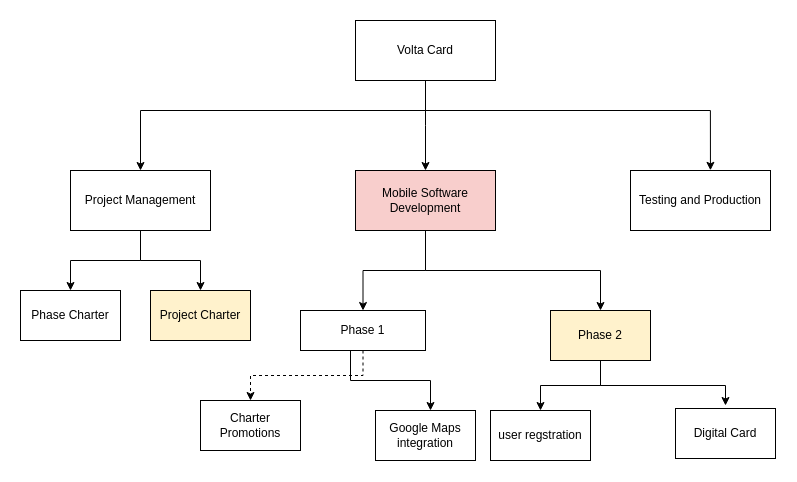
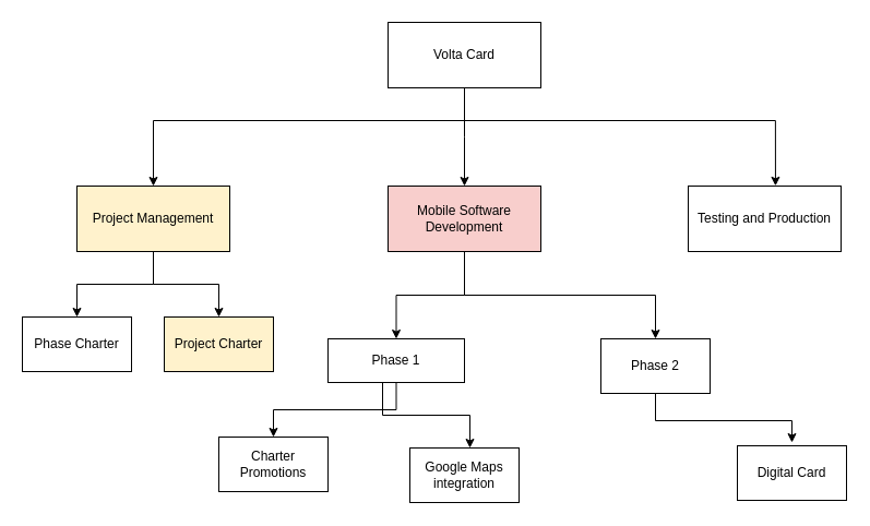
  <mxCell id="0" />
  <mxCell id="1" parent="0" />
  <mxCell id="2" style="edgeStyle=orthogonalEdgeStyle;rounded=0;orthogonalLoop=1;jettySize=auto;html=1;" edge="1" parent="1" source="5"><mxGeometry relative="1" as="geometry"><mxPoint x="425" y="170" as="targetPoint" /></mxGeometry></mxCell>
  <mxCell id="3" style="edgeStyle=orthogonalEdgeStyle;rounded=0;orthogonalLoop=1;jettySize=auto;html=1;" edge="1" parent="1" source="5" target="11"><mxGeometry relative="1" as="geometry"><Array as="points"><mxPoint x="425" y="110" /><mxPoint x="140" y="110" /></Array></mxGeometry></mxCell>
  <mxCell id="4" style="edgeStyle=orthogonalEdgeStyle;rounded=0;orthogonalLoop=1;jettySize=auto;html=1;entryX=0.571;entryY=-0.003;entryDx=0;entryDy=0;entryPerimeter=0;" edge="1" parent="1" source="5" target="12"><mxGeometry relative="1" as="geometry"><Array as="points"><mxPoint x="425" y="110" /><mxPoint x="710" y="110" /></Array></mxGeometry></mxCell>
  <mxCell id="5" value="Volta Card" style="rounded=0;whiteSpace=wrap;html=1;" vertex="1" parent="1"><mxGeometry x="355" y="20" width="140" height="60" as="geometry" /></mxCell>
  <mxCell id="6" style="edgeStyle=orthogonalEdgeStyle;rounded=0;orthogonalLoop=1;jettySize=auto;html=1;" edge="1" parent="1" source="8" target="19"><mxGeometry relative="1" as="geometry" /></mxCell>
  <mxCell id="7" style="edgeStyle=orthogonalEdgeStyle;rounded=0;orthogonalLoop=1;jettySize=auto;html=1;" edge="1" parent="1" source="8" target="24"><mxGeometry relative="1" as="geometry"><Array as="points"><mxPoint x="425" y="270" /><mxPoint x="600" y="270" /></Array></mxGeometry></mxCell>
  <mxCell id="8" value="Mobile Software Development" style="rounded=0;whiteSpace=wrap;html=1;fillColor=#f8cecc;" vertex="1" parent="1"><mxGeometry x="355" y="170" width="140" height="60" as="geometry" /></mxCell>
  <mxCell id="9" style="edgeStyle=orthogonalEdgeStyle;rounded=0;orthogonalLoop=1;jettySize=auto;html=1;entryX=0.5;entryY=0;entryDx=0;entryDy=0;" edge="1" parent="1" source="11" target="13"><mxGeometry relative="1" as="geometry" /></mxCell>
  <mxCell id="10" style="edgeStyle=orthogonalEdgeStyle;rounded=0;orthogonalLoop=1;jettySize=auto;html=1;" edge="1" parent="1" source="11" target="14"><mxGeometry relative="1" as="geometry" /></mxCell>
- <mxCell id="11" value="Project Management" style="rounded=0;whiteSpace=wrap;html=1;" vertex="1" parent="1"><mxGeometry x="70" y="170" width="140" height="60" as="geometry" /></mxCell>
+ <mxCell id="11" value="Project Management" style="rounded=0;whiteSpace=wrap;html=1;fillColor=#fff2cc;" vertex="1" parent="1"><mxGeometry x="70" y="170" width="140" height="60" as="geometry" /></mxCell>
  <mxCell id="12" value="Testing and Production" style="rounded=0;whiteSpace=wrap;html=1;" vertex="1" parent="1"><mxGeometry x="630" y="170" width="140" height="60" as="geometry" /></mxCell>
  <mxCell id="13" value="Phase Charter" style="rounded=0;whiteSpace=wrap;html=1;" vertex="1" parent="1"><mxGeometry x="20" y="290" width="100" height="50" as="geometry" /></mxCell>
  <mxCell id="14" value="Project Charter" style="rounded=0;whiteSpace=wrap;html=1;fillColor=#fff2cc;" vertex="1" parent="1"><mxGeometry x="150" y="290" width="100" height="50" as="geometry" /></mxCell>
  <mxCell id="15" value="Charter Promotions" style="rounded=0;whiteSpace=wrap;html=1;" vertex="1" parent="1"><mxGeometry x="200" y="400" width="100" height="50" as="geometry" /></mxCell>
  <mxCell id="16" value="Google Maps integration" style="rounded=0;whiteSpace=wrap;html=1;" vertex="1" parent="1"><mxGeometry x="375" y="410" width="100" height="50" as="geometry" /></mxCell>
- <mxCell id="17" style="edgeStyle=orthogonalEdgeStyle;rounded=0;orthogonalLoop=1;jettySize=auto;html=1;dashed=1;" edge="1" parent="1" source="19" target="15"><mxGeometry relative="1" as="geometry" /></mxCell>
+ <mxCell id="17" style="edgeStyle=orthogonalEdgeStyle;rounded=0;orthogonalLoop=1;jettySize=auto;html=1;" edge="1" parent="1" source="19" target="15"><mxGeometry relative="1" as="geometry" /></mxCell>
  <mxCell id="18" style="edgeStyle=orthogonalEdgeStyle;rounded=0;orthogonalLoop=1;jettySize=auto;html=1;" edge="1" parent="1" source="19" target="16"><mxGeometry relative="1" as="geometry"><Array as="points"><mxPoint x="350" y="380" /><mxPoint x="430" y="380" /></Array></mxGeometry></mxCell>
  <mxCell id="19" value="Phase 1" style="rounded=0;whiteSpace=wrap;html=1;" vertex="1" parent="1"><mxGeometry x="300" y="310" width="125" height="40" as="geometry" /></mxCell>
- <mxCell id="20" value="user regstration" style="rounded=0;whiteSpace=wrap;html=1;" vertex="1" parent="1"><mxGeometry x="490" y="410" width="100" height="50" as="geometry" /></mxCell>
  <mxCell id="21" value="Digital Card" style="rounded=0;whiteSpace=wrap;html=1;" vertex="1" parent="1"><mxGeometry x="675" y="408" width="100" height="50" as="geometry" /></mxCell>
- <mxCell id="22" style="edgeStyle=orthogonalEdgeStyle;rounded=0;orthogonalLoop=1;jettySize=auto;html=1;" edge="1" parent="1" source="24" target="20"><mxGeometry relative="1" as="geometry" /></mxCell>
  <mxCell id="23" style="edgeStyle=orthogonalEdgeStyle;rounded=0;orthogonalLoop=1;jettySize=auto;html=1;" edge="1" parent="1"><mxGeometry relative="1" as="geometry"><Array as="points"><mxPoint x="600" y="385" /><mxPoint x="725" y="385" /></Array><mxPoint x="600" y="355" as="sourcePoint" /><mxPoint x="725" y="405" as="targetPoint" /></mxGeometry></mxCell>
- <mxCell id="24" value="Phase 2" style="rounded=0;whiteSpace=wrap;html=1;fillColor=#fff2cc;" vertex="1" parent="1"><mxGeometry x="550" y="310" width="100" height="50" as="geometry" /></mxCell>
+ <mxCell id="24" value="Phase 2" style="rounded=0;whiteSpace=wrap;html=1;" vertex="1" parent="1"><mxGeometry x="550" y="310" width="100" height="50" as="geometry" /></mxCell>
